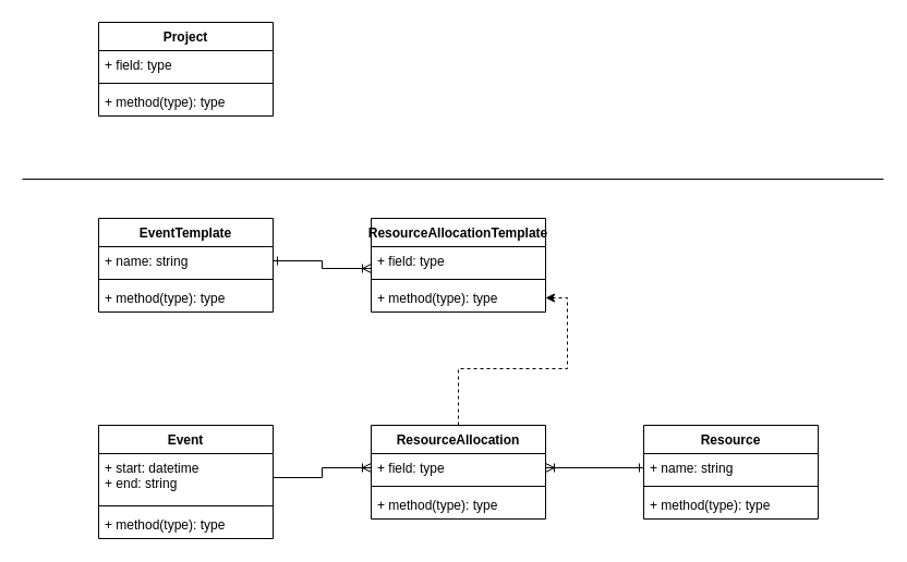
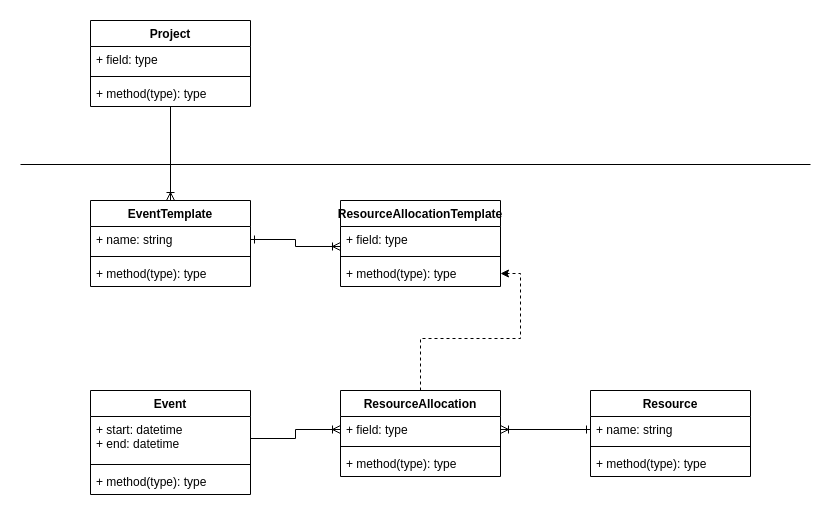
  <mxCell id="0" />
  <mxCell id="1" parent="0" />
  <mxCell id="2" value="Event" style="swimlane;fontStyle=1;align=center;verticalAlign=top;childLayout=stackLayout;horizontal=1;startSize=26;horizontalStack=0;resizeParent=1;resizeParentMax=0;resizeLast=0;collapsible=1;marginBottom=0;" vertex="1" parent="1"><mxGeometry x="90" y="390" width="160" height="104" as="geometry" /></mxCell>
- <mxCell id="3" value="+ start: datetime&#10;+ end: string&#10;" style="text;strokeColor=none;fillColor=none;align=left;verticalAlign=top;spacingLeft=4;spacingRight=4;overflow=hidden;rotatable=0;points=[[0,0.5],[1,0.5]];portConstraint=eastwest;" vertex="1" parent="2"><mxGeometry y="26" width="160" height="44" as="geometry" /></mxCell>
+ <mxCell id="3" value="+ start: datetime&#10;+ end: datetime&#10;" style="text;strokeColor=none;fillColor=none;align=left;verticalAlign=top;spacingLeft=4;spacingRight=4;overflow=hidden;rotatable=0;points=[[0,0.5],[1,0.5]];portConstraint=eastwest;" vertex="1" parent="2"><mxGeometry y="26" width="160" height="44" as="geometry" /></mxCell>
  <mxCell id="4" value="" style="line;strokeWidth=1;fillColor=none;align=left;verticalAlign=middle;spacingTop=-1;spacingLeft=3;spacingRight=3;rotatable=0;labelPosition=right;points=[];portConstraint=eastwest;" vertex="1" parent="2"><mxGeometry y="70" width="160" height="8" as="geometry" /></mxCell>
  <mxCell id="5" value="+ method(type): type" style="text;strokeColor=none;fillColor=none;align=left;verticalAlign=top;spacingLeft=4;spacingRight=4;overflow=hidden;rotatable=0;points=[[0,0.5],[1,0.5]];portConstraint=eastwest;" vertex="1" parent="2"><mxGeometry y="78" width="160" height="26" as="geometry" /></mxCell>
  <mxCell id="6" value="Resource" style="swimlane;fontStyle=1;align=center;verticalAlign=top;childLayout=stackLayout;horizontal=1;startSize=26;horizontalStack=0;resizeParent=1;resizeParentMax=0;resizeLast=0;collapsible=1;marginBottom=0;" vertex="1" parent="1"><mxGeometry x="590" y="390" width="160" height="86" as="geometry" /></mxCell>
  <mxCell id="7" value="+ name: string" style="text;strokeColor=none;fillColor=none;align=left;verticalAlign=top;spacingLeft=4;spacingRight=4;overflow=hidden;rotatable=0;points=[[0,0.5],[1,0.5]];portConstraint=eastwest;" vertex="1" parent="6"><mxGeometry y="26" width="160" height="26" as="geometry" /></mxCell>
  <mxCell id="8" value="" style="line;strokeWidth=1;fillColor=none;align=left;verticalAlign=middle;spacingTop=-1;spacingLeft=3;spacingRight=3;rotatable=0;labelPosition=right;points=[];portConstraint=eastwest;" vertex="1" parent="6"><mxGeometry y="52" width="160" height="8" as="geometry" /></mxCell>
  <mxCell id="9" value="+ method(type): type" style="text;strokeColor=none;fillColor=none;align=left;verticalAlign=top;spacingLeft=4;spacingRight=4;overflow=hidden;rotatable=0;points=[[0,0.5],[1,0.5]];portConstraint=eastwest;" vertex="1" parent="6"><mxGeometry y="60" width="160" height="26" as="geometry" /></mxCell>
  <mxCell id="10" style="edgeStyle=orthogonalEdgeStyle;rounded=0;orthogonalLoop=1;jettySize=auto;html=1;startArrow=none;startFill=0;endArrow=classic;endFill=1;dashed=1;" edge="1" parent="1" source="11" target="24"><mxGeometry relative="1" as="geometry" /></mxCell>
  <mxCell id="11" value="ResourceAllocation" style="swimlane;fontStyle=1;align=center;verticalAlign=top;childLayout=stackLayout;horizontal=1;startSize=26;horizontalStack=0;resizeParent=1;resizeParentMax=0;resizeLast=0;collapsible=1;marginBottom=0;" vertex="1" parent="1"><mxGeometry x="340" y="390" width="160" height="86" as="geometry" /></mxCell>
  <mxCell id="12" value="+ field: type" style="text;strokeColor=none;fillColor=none;align=left;verticalAlign=top;spacingLeft=4;spacingRight=4;overflow=hidden;rotatable=0;points=[[0,0.5],[1,0.5]];portConstraint=eastwest;" vertex="1" parent="11"><mxGeometry y="26" width="160" height="26" as="geometry" /></mxCell>
  <mxCell id="13" value="" style="line;strokeWidth=1;fillColor=none;align=left;verticalAlign=middle;spacingTop=-1;spacingLeft=3;spacingRight=3;rotatable=0;labelPosition=right;points=[];portConstraint=eastwest;" vertex="1" parent="11"><mxGeometry y="52" width="160" height="8" as="geometry" /></mxCell>
  <mxCell id="14" value="+ method(type): type" style="text;strokeColor=none;fillColor=none;align=left;verticalAlign=top;spacingLeft=4;spacingRight=4;overflow=hidden;rotatable=0;points=[[0,0.5],[1,0.5]];portConstraint=eastwest;" vertex="1" parent="11"><mxGeometry y="60" width="160" height="26" as="geometry" /></mxCell>
  <mxCell id="15" style="edgeStyle=orthogonalEdgeStyle;rounded=0;orthogonalLoop=1;jettySize=auto;html=1;endArrow=ERoneToMany;endFill=0;" edge="1" parent="1" source="3" target="12"><mxGeometry relative="1" as="geometry" /></mxCell>
  <mxCell id="16" style="edgeStyle=orthogonalEdgeStyle;rounded=0;orthogonalLoop=1;jettySize=auto;html=1;entryX=0;entryY=0.5;entryDx=0;entryDy=0;endArrow=ERone;endFill=0;startArrow=ERoneToMany;startFill=0;" edge="1" parent="1" source="12" target="7"><mxGeometry relative="1" as="geometry" /></mxCell>
  <mxCell id="17" value="EventTemplate" style="swimlane;fontStyle=1;align=center;verticalAlign=top;childLayout=stackLayout;horizontal=1;startSize=26;horizontalStack=0;resizeParent=1;resizeParentMax=0;resizeLast=0;collapsible=1;marginBottom=0;" vertex="1" parent="1"><mxGeometry x="90" y="200" width="160" height="86" as="geometry" /></mxCell>
  <mxCell id="18" value="+ name: string" style="text;strokeColor=none;fillColor=none;align=left;verticalAlign=top;spacingLeft=4;spacingRight=4;overflow=hidden;rotatable=0;points=[[0,0.5],[1,0.5]];portConstraint=eastwest;" vertex="1" parent="17"><mxGeometry y="26" width="160" height="26" as="geometry" /></mxCell>
  <mxCell id="19" value="" style="line;strokeWidth=1;fillColor=none;align=left;verticalAlign=middle;spacingTop=-1;spacingLeft=3;spacingRight=3;rotatable=0;labelPosition=right;points=[];portConstraint=eastwest;" vertex="1" parent="17"><mxGeometry y="52" width="160" height="8" as="geometry" /></mxCell>
  <mxCell id="20" value="+ method(type): type" style="text;strokeColor=none;fillColor=none;align=left;verticalAlign=top;spacingLeft=4;spacingRight=4;overflow=hidden;rotatable=0;points=[[0,0.5],[1,0.5]];portConstraint=eastwest;" vertex="1" parent="17"><mxGeometry y="60" width="160" height="26" as="geometry" /></mxCell>
  <mxCell id="21" value="ResourceAllocationTemplate" style="swimlane;fontStyle=1;align=center;verticalAlign=top;childLayout=stackLayout;horizontal=1;startSize=26;horizontalStack=0;resizeParent=1;resizeParentMax=0;resizeLast=0;collapsible=1;marginBottom=0;" vertex="1" parent="1"><mxGeometry x="340" y="200" width="160" height="86" as="geometry" /></mxCell>
  <mxCell id="22" value="+ field: type" style="text;strokeColor=none;fillColor=none;align=left;verticalAlign=top;spacingLeft=4;spacingRight=4;overflow=hidden;rotatable=0;points=[[0,0.5],[1,0.5]];portConstraint=eastwest;" vertex="1" parent="21"><mxGeometry y="26" width="160" height="26" as="geometry" /></mxCell>
  <mxCell id="23" value="" style="line;strokeWidth=1;fillColor=none;align=left;verticalAlign=middle;spacingTop=-1;spacingLeft=3;spacingRight=3;rotatable=0;labelPosition=right;points=[];portConstraint=eastwest;" vertex="1" parent="21"><mxGeometry y="52" width="160" height="8" as="geometry" /></mxCell>
  <mxCell id="24" value="+ method(type): type" style="text;strokeColor=none;fillColor=none;align=left;verticalAlign=top;spacingLeft=4;spacingRight=4;overflow=hidden;rotatable=0;points=[[0,0.5],[1,0.5]];portConstraint=eastwest;" vertex="1" parent="21"><mxGeometry y="60" width="160" height="26" as="geometry" /></mxCell>
  <mxCell id="25" style="edgeStyle=orthogonalEdgeStyle;rounded=0;orthogonalLoop=1;jettySize=auto;html=1;entryX=0;entryY=0.769;entryDx=0;entryDy=0;entryPerimeter=0;startArrow=ERone;startFill=0;endArrow=ERoneToMany;endFill=0;" edge="1" parent="1" source="18" target="22"><mxGeometry relative="1" as="geometry" /></mxCell>
  <mxCell id="26" value="" style="line;strokeWidth=1;fillColor=none;align=left;verticalAlign=middle;spacingTop=-1;spacingLeft=3;spacingRight=3;rotatable=0;labelPosition=right;points=[];portConstraint=eastwest;" vertex="1" parent="1"><mxGeometry x="20" y="160" width="790" height="8" as="geometry" /></mxCell>
+ <mxCell id="27" style="edgeStyle=orthogonalEdgeStyle;rounded=0;orthogonalLoop=1;jettySize=auto;html=1;entryX=0.5;entryY=0;entryDx=0;entryDy=0;startArrow=none;startFill=0;endArrow=ERoneToMany;endFill=0;" edge="1" parent="1" source="28" target="17"><mxGeometry relative="1" as="geometry" /></mxCell>
  <mxCell id="28" value="Project" style="swimlane;fontStyle=1;align=center;verticalAlign=top;childLayout=stackLayout;horizontal=1;startSize=26;horizontalStack=0;resizeParent=1;resizeParentMax=0;resizeLast=0;collapsible=1;marginBottom=0;" vertex="1" parent="1"><mxGeometry x="90" y="20" width="160" height="86" as="geometry" /></mxCell>
  <mxCell id="29" value="+ field: type" style="text;strokeColor=none;fillColor=none;align=left;verticalAlign=top;spacingLeft=4;spacingRight=4;overflow=hidden;rotatable=0;points=[[0,0.5],[1,0.5]];portConstraint=eastwest;" vertex="1" parent="28"><mxGeometry y="26" width="160" height="26" as="geometry" /></mxCell>
  <mxCell id="30" value="" style="line;strokeWidth=1;fillColor=none;align=left;verticalAlign=middle;spacingTop=-1;spacingLeft=3;spacingRight=3;rotatable=0;labelPosition=right;points=[];portConstraint=eastwest;" vertex="1" parent="28"><mxGeometry y="52" width="160" height="8" as="geometry" /></mxCell>
  <mxCell id="31" value="+ method(type): type" style="text;strokeColor=none;fillColor=none;align=left;verticalAlign=top;spacingLeft=4;spacingRight=4;overflow=hidden;rotatable=0;points=[[0,0.5],[1,0.5]];portConstraint=eastwest;" vertex="1" parent="28"><mxGeometry y="60" width="160" height="26" as="geometry" /></mxCell>
